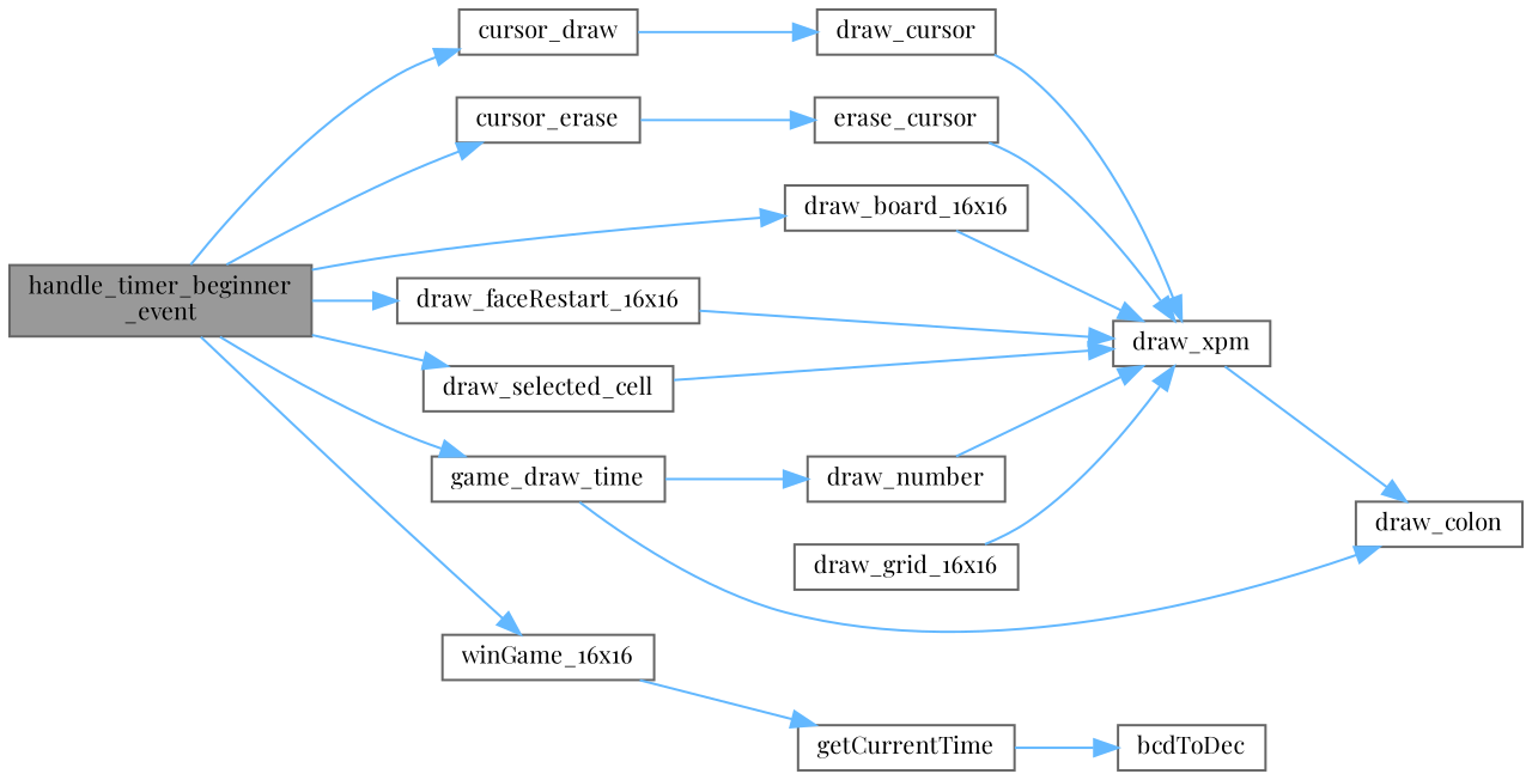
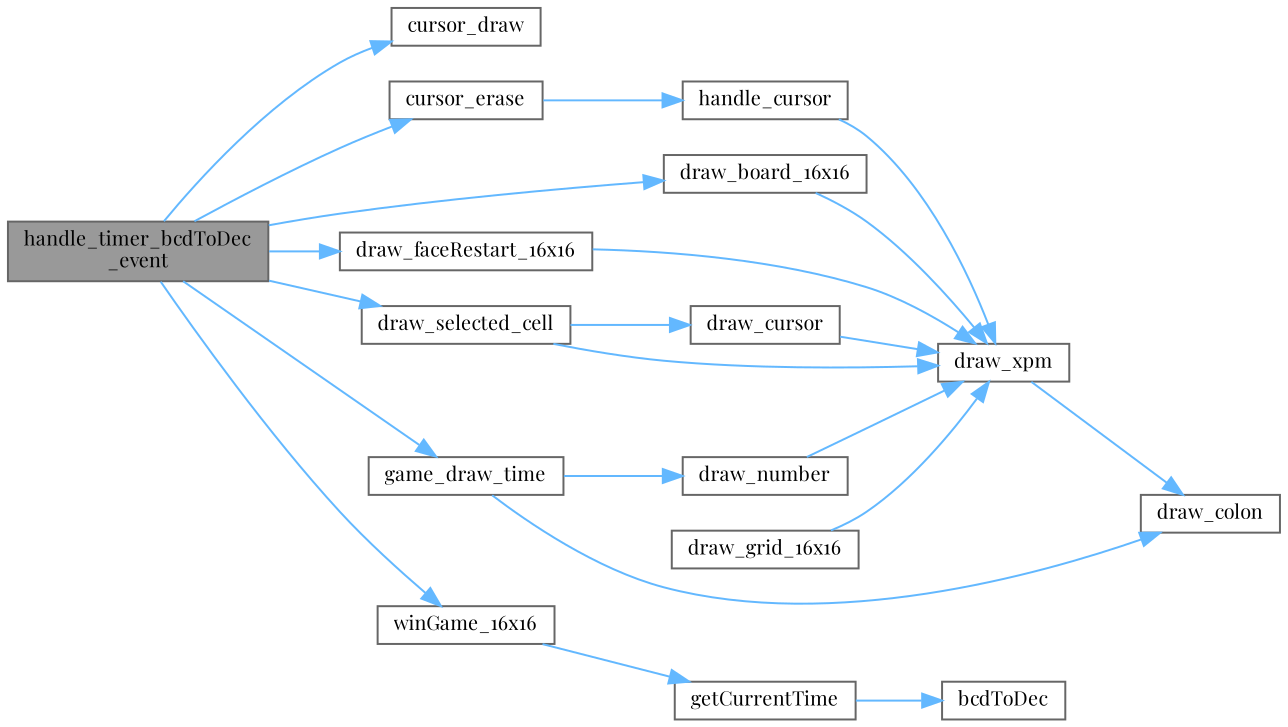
  digraph {
    fontname="Playfair Display"
    rankdir=LR
    node [color=grey40 fillcolor=white fontname="Playfair Display" fontsize=10 shape=box style=filled]
    edge [color=steelblue1 fontname="Playfair Display" fontsize=10 labelfontname=Helvetica labelfontsize=10 style=solid]
-   n1 [color=gray40 fillcolor=grey60 fontcolor=black height=0.2 label="handle_timer_beginner\l_event" width=0.4]
+   n1 [color=gray40 fillcolor=grey60 fontcolor=black height=0.2 label="handle_timer_bcdToDec\l_event" width=0.4]
    n2 [height=0.2 label=cursor_draw width=0.4]
    n3 [height=0.2 label=cursor_erase width=0.4]
    n4 [height=0.2 label=draw_board_16x16 width=0.4]
    n5 [height=0.2 label=draw_faceRestart_16x16 width=0.4]
    n6 [height=0.2 label=draw_selected_cell width=0.4]
    n7 [height=0.2 label=game_draw_time width=0.4]
    n8 [height=0.2 label=winGame_16x16 width=0.4]
    n9 [height=0.2 label=draw_cursor width=0.4]
-   n10 [height=0.2 label=erase_cursor width=0.4]
+   n10 [height=0.2 label=handle_cursor width=0.4]
    n11 [height=0.2 label=draw_xpm width=0.4]
    n12 [height=0.2 label=draw_grid_16x16 width=0.4]
    n13 [height=0.2 label=draw_colon width=0.4]
    n14 [height=0.2 label=draw_number width=0.4]
    n15 [height=0.2 label=getCurrentTime width=0.4]
    n16 [height=0.2 label=bcdToDec width=0.4]
    n1 -> n2
    n1 -> n3
    n1 -> n4
    n1 -> n5
    n1 -> n6
    n1 -> n7
    n1 -> n8
-   n2 -> n9
+   n6 -> n9
    n3 -> n10
    n4 -> n11
    n5 -> n11
    n6 -> n11
    n7 -> n13
    n7 -> n14
    n8 -> n15
    n9 -> n11
    n10 -> n11
    n11 -> n13
    n12 -> n11
    n14 -> n11
    n15 -> n16
  }
